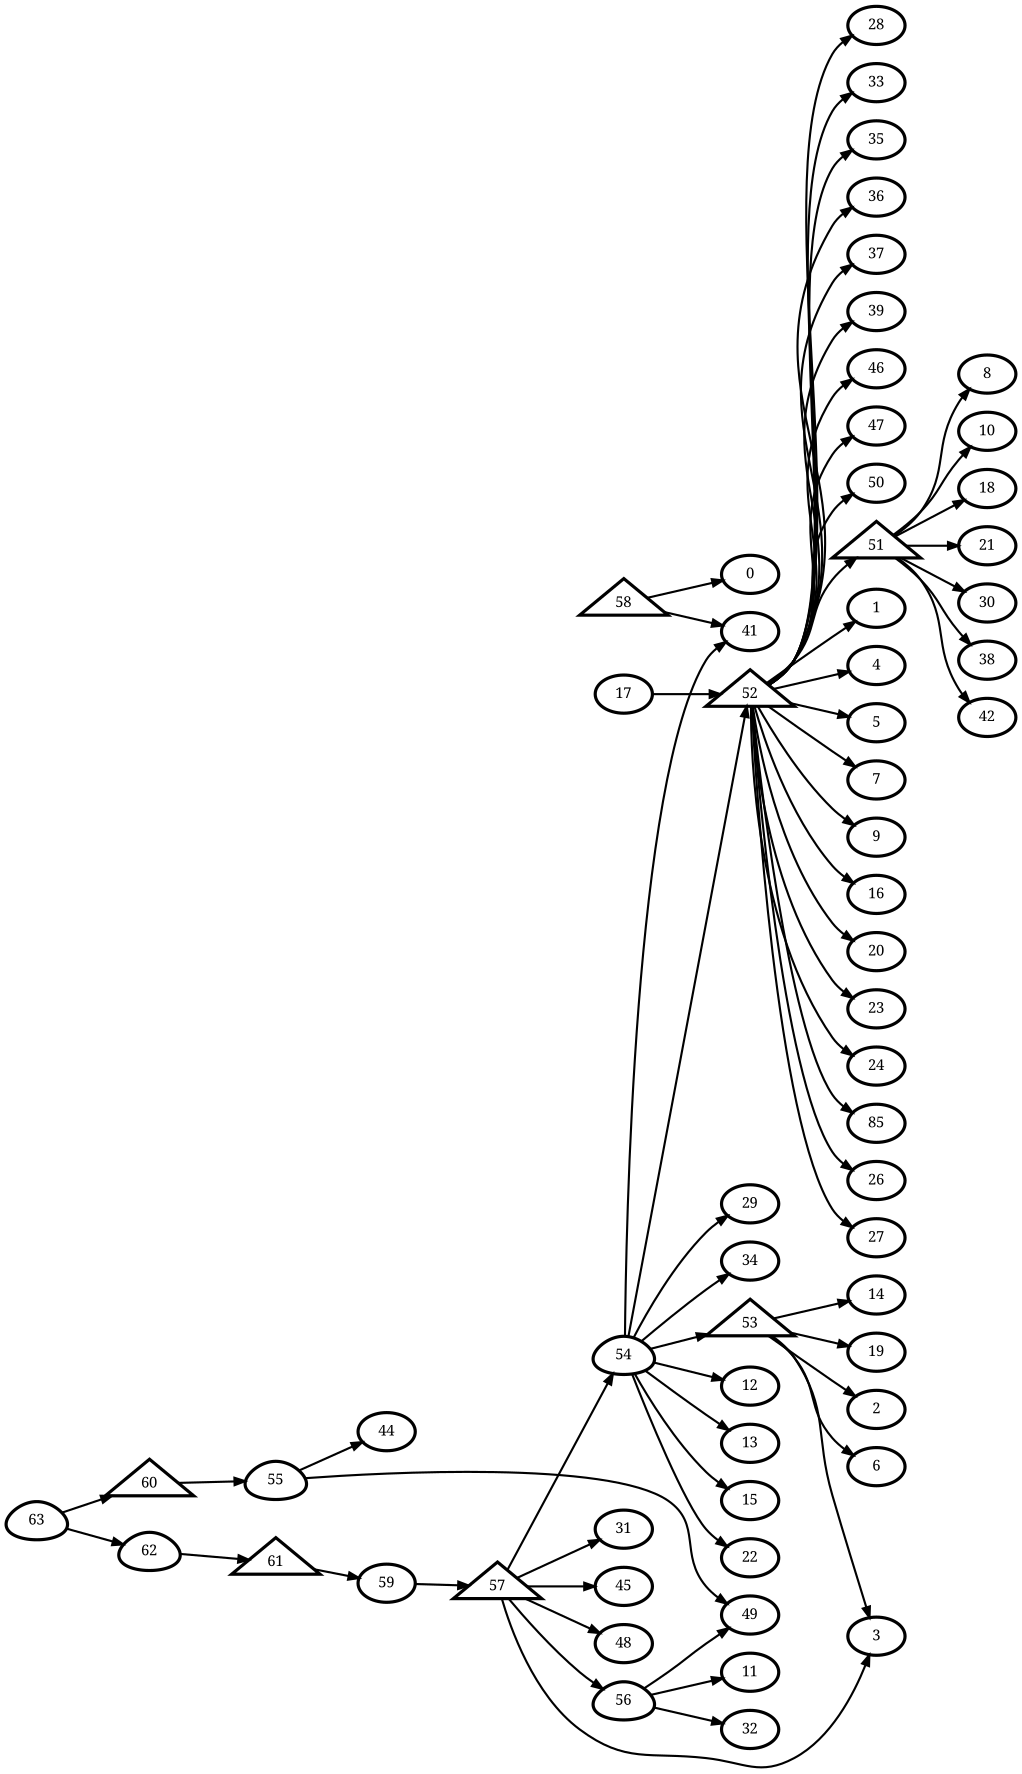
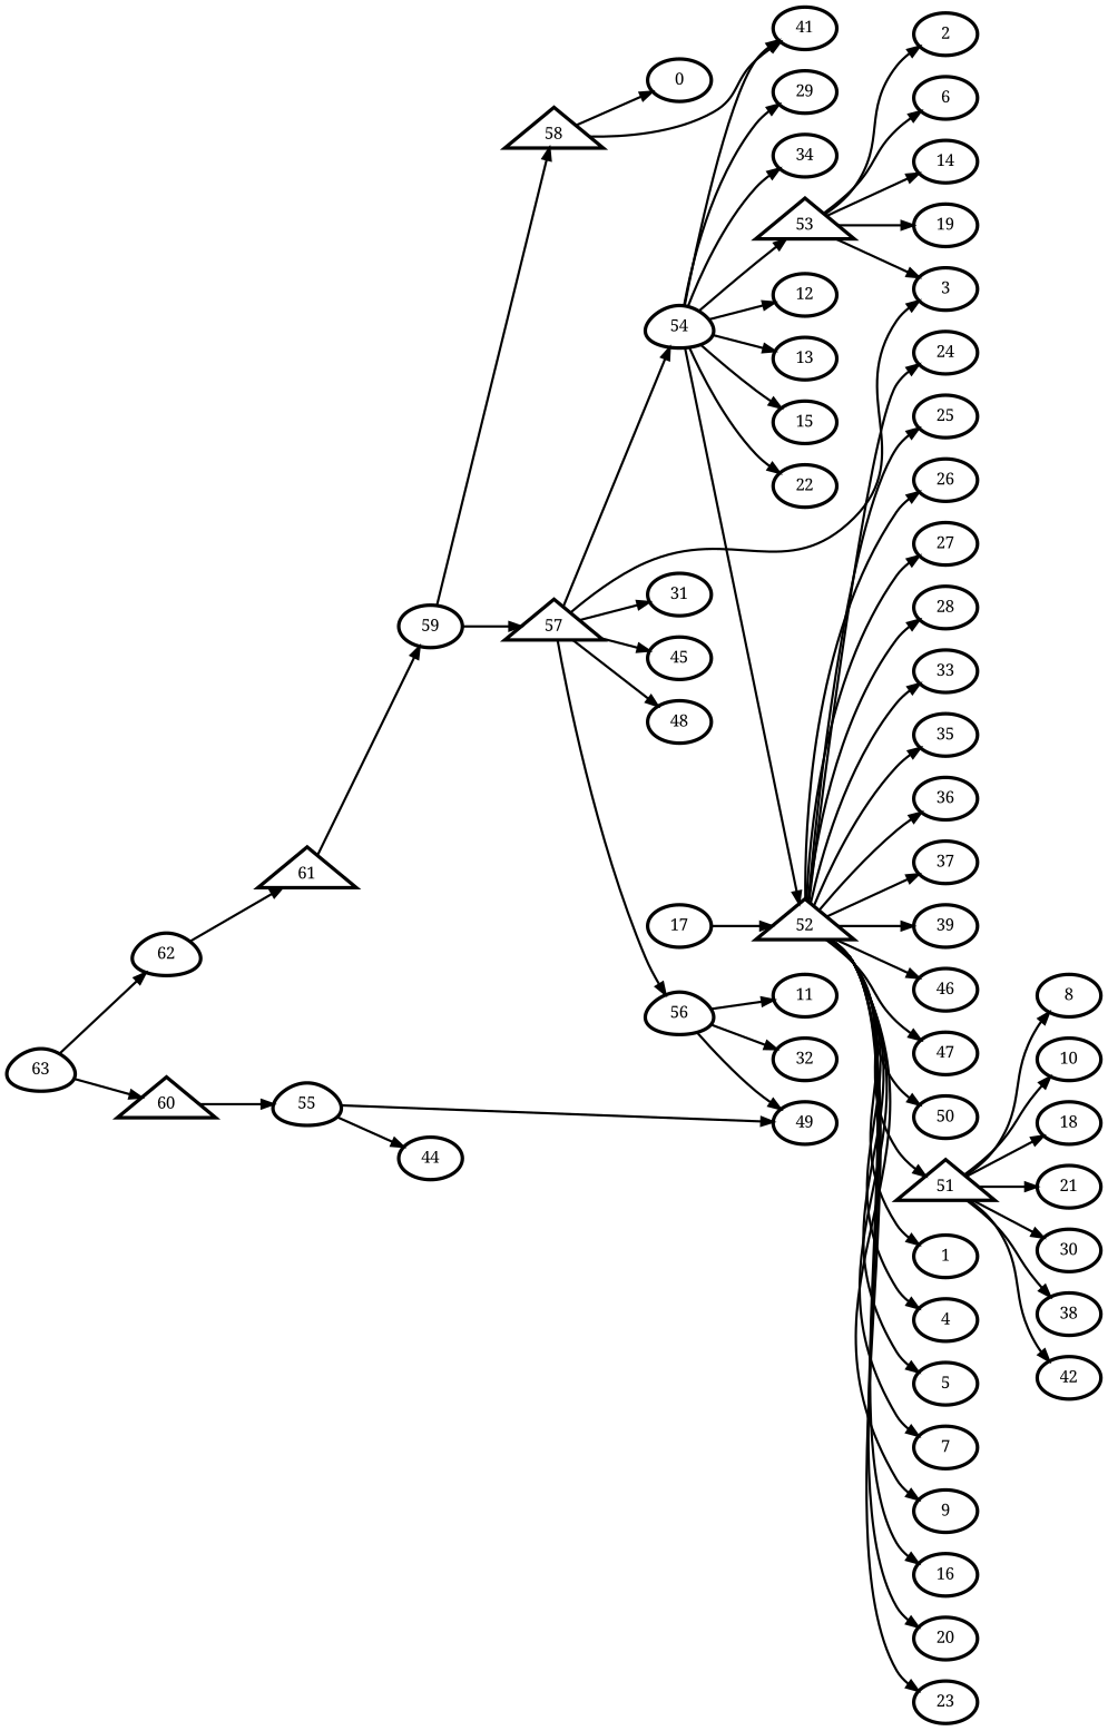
  digraph {
    fontname="Noto Serif"
    rankdir=LR
    node [fontname="Noto Serif" penwidth=3]
    edge [fontname="Noto Serif" penwidth=2]
    n1 [label=0]
    n2 [label=1]
    n3 [label=2]
    n4 [label=3]
    n5 [label=4]
    n6 [label=5]
    n7 [label=6]
    n8 [label=7]
    n9 [label=8]
    n10 [label=9]
    n11 [label=10]
    n12 [label=11]
    n13 [label=12]
    n14 [label=13]
    n15 [label=14]
    n16 [label=15]
    n17 [label=16]
    n18 [label=17]
    n19 [label=52 shape=triangle]
    n20 [label=18]
    n21 [label=19]
    n22 [label=20]
    n23 [label=21]
    n24 [label=22]
    n25 [label=23]
    n26 [label=24]
-   n27 [label=85]
+   n27 [label=25]
    n28 [label=26]
    n29 [label=27]
    n30 [label=28]
    n31 [label=29]
    n32 [label=30]
    n33 [label=31]
    n34 [label=32]
    n35 [label=33]
    n36 [label=34]
    n37 [label=35]
    n38 [label=36]
    n39 [label=37]
    n40 [label=38]
    n41 [label=39]
    n42 [label=41]
    n43 [label=42]
    n44 [label=44]
    n45 [label=45]
    n46 [label=46]
    n47 [label=47]
    n48 [label=48]
    n49 [label=49]
    n50 [label=50]
    n51 [label=54 shape=egg]
    n52 [label=53 shape=triangle]
    n53 [label=51 shape=triangle]
    n54 [label=55 shape=egg]
    n55 [label=56 shape=egg]
    n56 [label=59 shape=ellipse]
    n57 [label=57 shape=triangle]
    n58 [label=58 shape=triangle]
    n59 [label=62 shape=egg]
    n60 [label=61 shape=triangle]
    n61 [label=60 shape=triangle]
    n62 [label=63 shape=egg]
    n18 -> n19
    n19 -> n2
    n19 -> n5
    n19 -> n6
    n19 -> n8
    n19 -> n10
    n19 -> n17
    n19 -> n22
    n19 -> n25
    n19 -> n26
    n19 -> n27
    n19 -> n28
    n19 -> n29
    n19 -> n30
    n19 -> n35
    n19 -> n37
    n19 -> n38
    n19 -> n39
    n19 -> n41
    n19 -> n46
    n19 -> n47
    n19 -> n50
    n19 -> n53
    n51 -> n13
    n51 -> n14
    n51 -> n16
    n51 -> n19
    n51 -> n24
    n51 -> n31
    n51 -> n36
    n51 -> n42
    n51 -> n52
    n52 -> n3
    n52 -> n4
    n52 -> n7
    n52 -> n15
    n52 -> n21
    n53 -> n9
    n53 -> n11
    n53 -> n20
    n53 -> n23
    n53 -> n32
    n53 -> n40
    n53 -> n43
    n54 -> n44
    n54 -> n49
    n55 -> n12
    n55 -> n34
    n55 -> n49
    n56 -> n57
+   n56 -> n58
    n57 -> n4
    n57 -> n33
    n57 -> n45
    n57 -> n48
    n57 -> n51
    n57 -> n55
    n58 -> n1
    n58 -> n42
    n59 -> n60
    n60 -> n56
    n61 -> n54
    n62 -> n59
    n62 -> n61
  }
